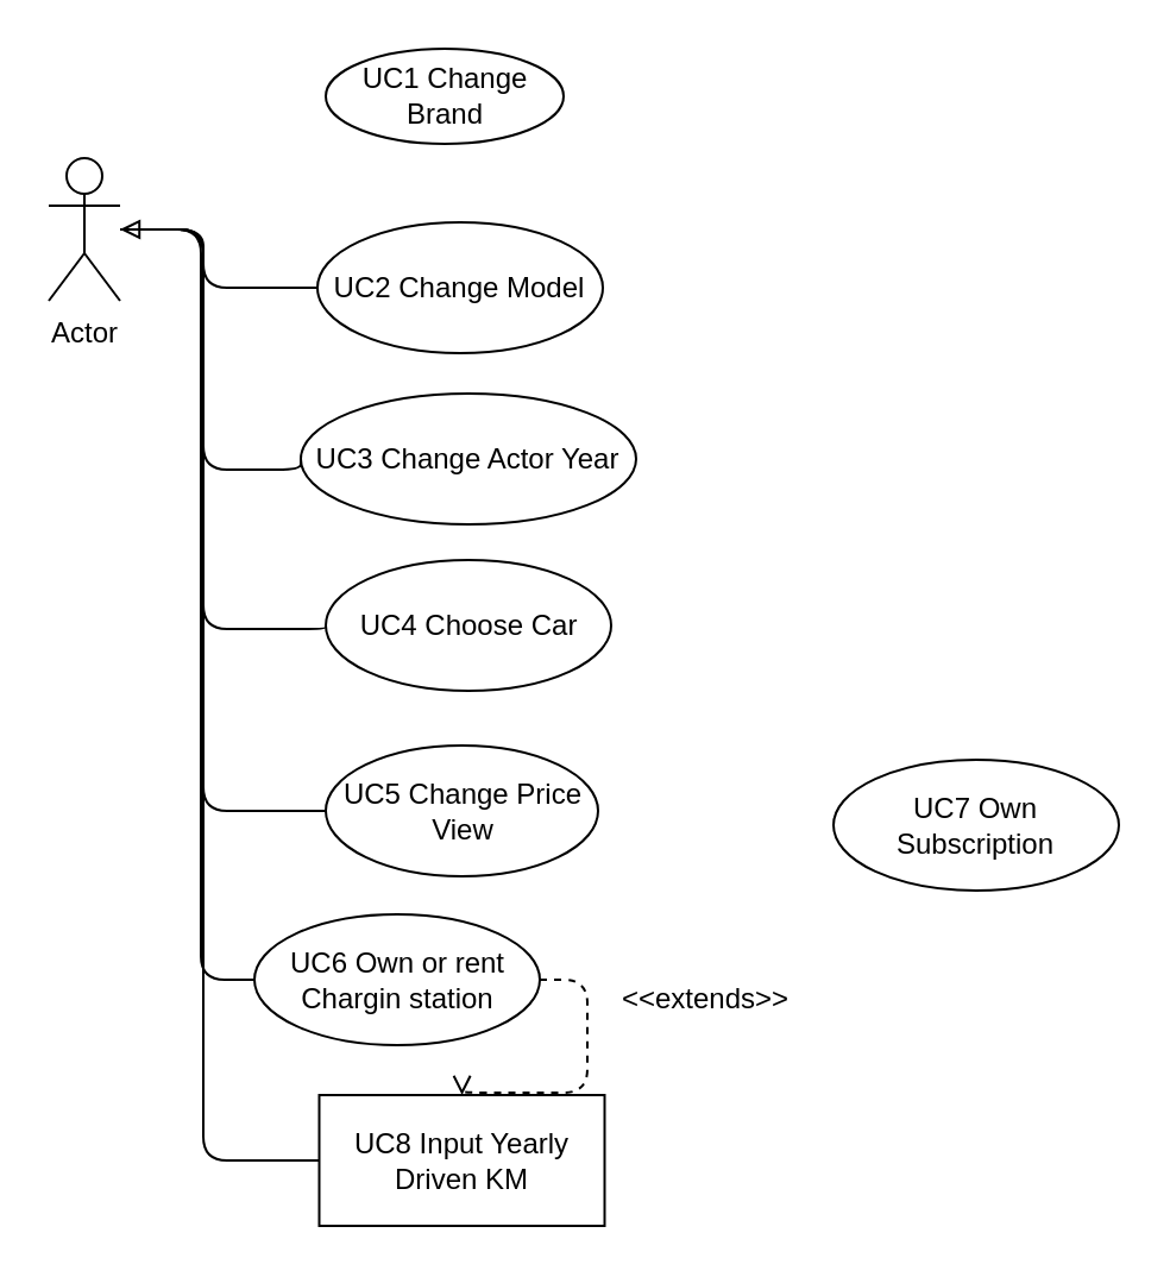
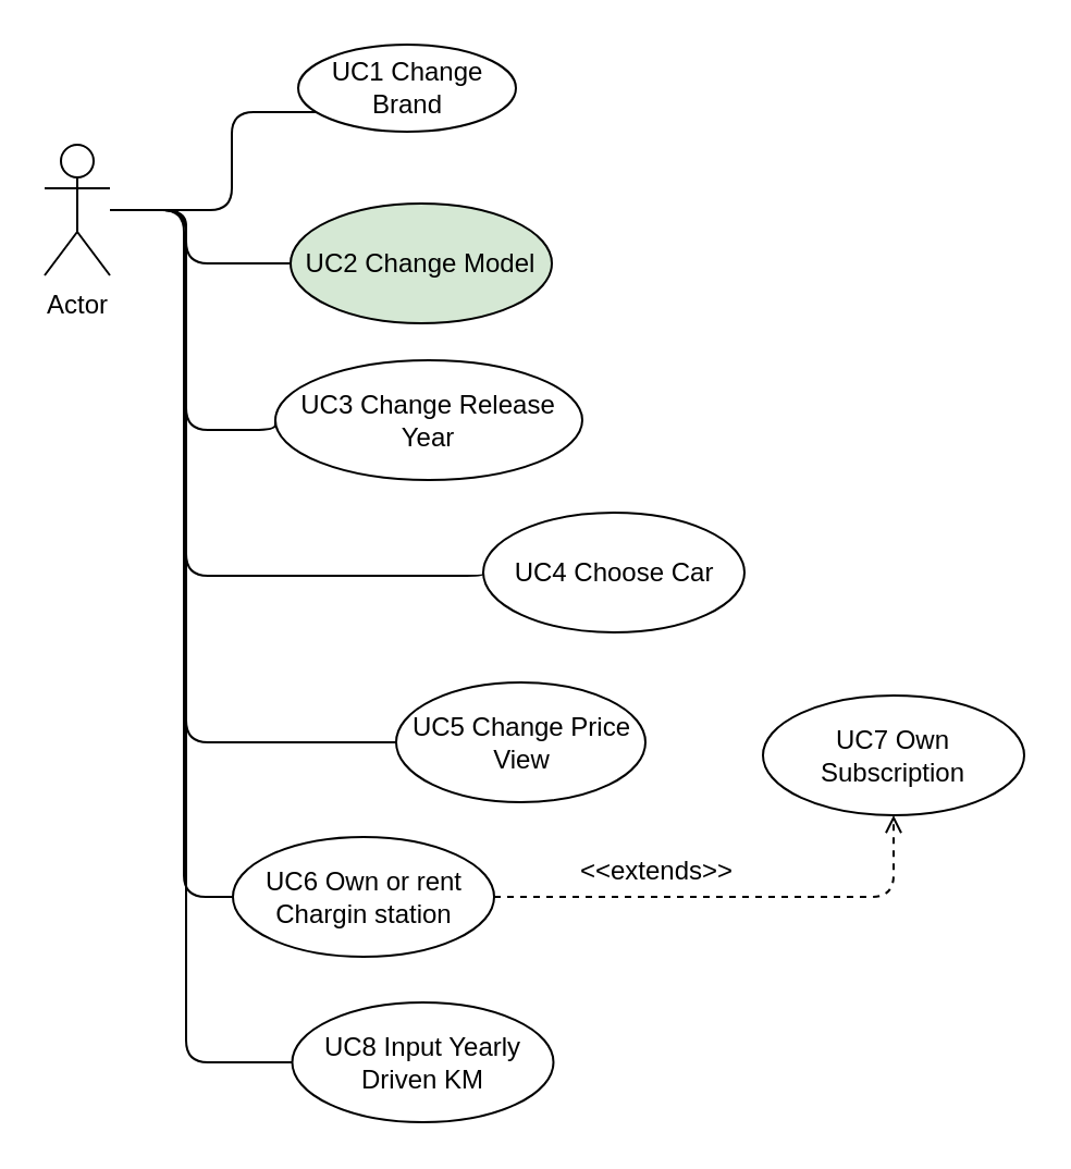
  <mxCell id="0" />
  <mxCell id="1" parent="0" />
+ <mxCell id="2" style="edgeStyle=orthogonalEdgeStyle;orthogonalLoop=1;jettySize=auto;html=1;endArrow=none;endFill=0;rounded=1;" edge="1" parent="1" source="3" target="4"><mxGeometry relative="1" as="geometry"><Array as="points"><mxPoint x="106" y="96" /><mxPoint x="106" y="51" /></Array></mxGeometry></mxCell>
  <mxCell id="3" value="Actor" style="shape=umlActor;verticalLabelPosition=bottom;verticalAlign=top;html=1;outlineConnect=0;" vertex="1" parent="1"><mxGeometry x="20" y="66" width="30" height="60" as="geometry" /></mxCell>
  <mxCell id="4" value="UC1 Change Brand" style="ellipse;whiteSpace=wrap;html=1;" vertex="1" parent="1"><mxGeometry x="136.5" y="20" width="100" height="40" as="geometry" /></mxCell>
  <mxCell id="5" style="edgeStyle=orthogonalEdgeStyle;orthogonalLoop=1;jettySize=auto;html=1;exitX=0;exitY=0.5;exitDx=0;exitDy=0;endArrow=none;endFill=0;rounded=1;" edge="1" parent="1" source="6" target="3"><mxGeometry relative="1" as="geometry"><Array as="points"><mxPoint x="85" y="120" /><mxPoint x="85" y="96" /></Array></mxGeometry></mxCell>
- <mxCell id="6" value="UC2 Change Model" style="ellipse;whiteSpace=wrap;html=1;" vertex="1" parent="1"><mxGeometry x="133" y="93" width="120" height="55" as="geometry" /></mxCell>
+ <mxCell id="6" value="UC2 Change Model" style="ellipse;whiteSpace=wrap;html=1;fillColor=#d5e8d4;" vertex="1" parent="1"><mxGeometry x="133" y="93" width="120" height="55" as="geometry" /></mxCell>
  <mxCell id="7" style="edgeStyle=orthogonalEdgeStyle;orthogonalLoop=1;jettySize=auto;html=1;exitX=0;exitY=0.5;exitDx=0;exitDy=0;endArrow=none;endFill=0;rounded=1;" edge="1" parent="1" source="8" target="3"><mxGeometry relative="1" as="geometry"><Array as="points"><mxPoint x="85" y="197" /><mxPoint x="85" y="96" /></Array></mxGeometry></mxCell>
- <mxCell id="8" value="UC3 Change Actor Year" style="ellipse;whiteSpace=wrap;html=1;" vertex="1" parent="1"><mxGeometry x="126" y="165" width="141" height="55" as="geometry" /></mxCell>
+ <mxCell id="8" value="UC3 Change Release Year" style="ellipse;whiteSpace=wrap;html=1;" vertex="1" parent="1"><mxGeometry x="126" y="165" width="141" height="55" as="geometry" /></mxCell>
  <mxCell id="9" style="edgeStyle=orthogonalEdgeStyle;rounded=1;orthogonalLoop=1;jettySize=auto;html=1;exitX=0;exitY=0.5;exitDx=0;exitDy=0;endArrow=none;endFill=0;" edge="1" parent="1" source="10" target="3"><mxGeometry relative="1" as="geometry"><Array as="points"><mxPoint x="85" y="264" /><mxPoint x="85" y="96" /></Array></mxGeometry></mxCell>
- <mxCell id="10" value="UC4 Choose Car" style="ellipse;whiteSpace=wrap;html=1;" vertex="1" parent="1"><mxGeometry x="136.5" y="235" width="120" height="55" as="geometry" /></mxCell>
+ <mxCell id="10" value="UC4 Choose Car" style="ellipse;whiteSpace=wrap;html=1;" vertex="1" parent="1"><mxGeometry x="221.5" y="235" width="120" height="55" as="geometry" /></mxCell>
  <mxCell id="11" style="edgeStyle=orthogonalEdgeStyle;rounded=1;orthogonalLoop=1;jettySize=auto;html=1;exitX=0;exitY=0.5;exitDx=0;exitDy=0;endArrow=none;endFill=0;" edge="1" parent="1" source="12" target="3"><mxGeometry relative="1" as="geometry"><Array as="points"><mxPoint x="85" y="340" /><mxPoint x="85" y="96" /></Array></mxGeometry></mxCell>
- <mxCell id="12" value="UC5 Change Price View" style="ellipse;whiteSpace=wrap;html=1;" vertex="1" parent="1"><mxGeometry x="136.5" y="313" width="114.5" height="55" as="geometry" /></mxCell>
+ <mxCell id="12" value="UC5 Change Price View" style="ellipse;whiteSpace=wrap;html=1;" vertex="1" parent="1"><mxGeometry x="181.5" y="313" width="114.5" height="55" as="geometry" /></mxCell>
  <mxCell id="13" style="edgeStyle=orthogonalEdgeStyle;rounded=1;orthogonalLoop=1;jettySize=auto;html=1;exitX=0;exitY=0.5;exitDx=0;exitDy=0;endArrow=none;endFill=0;" edge="1" parent="1" source="15" target="3"><mxGeometry relative="1" as="geometry"><Array as="points"><mxPoint x="84" y="412" /><mxPoint x="84" y="96" /></Array></mxGeometry></mxCell>
- <mxCell id="14" style="edgeStyle=orthogonalEdgeStyle;rounded=1;orthogonalLoop=1;jettySize=auto;html=1;exitX=1;exitY=0.5;exitDx=0;exitDy=0;endArrow=open;endFill=0;dashed=1;" edge="1" parent="1" source="15" target="19"><mxGeometry relative="1" as="geometry" /></mxCell>
+ <mxCell id="14" style="edgeStyle=orthogonalEdgeStyle;rounded=1;orthogonalLoop=1;jettySize=auto;html=1;exitX=1;exitY=0.5;exitDx=0;exitDy=0;endArrow=open;endFill=0;dashed=1;" edge="1" parent="1" source="15" target="16"><mxGeometry relative="1" as="geometry" /></mxCell>
  <mxCell id="15" value="UC6 Own or rent&lt;br&gt;Chargin station" style="ellipse;whiteSpace=wrap;html=1;" vertex="1" parent="1"><mxGeometry x="106.5" y="384" width="120" height="55" as="geometry" /></mxCell>
  <mxCell id="16" value="UC7 Own Subscription" style="ellipse;whiteSpace=wrap;html=1;" vertex="1" parent="1"><mxGeometry x="350" y="319" width="120" height="55" as="geometry" /></mxCell>
- <mxCell id="17" value="&amp;lt;&amp;lt;extends&amp;gt;&amp;gt;" style="text;html=1;align=center;verticalAlign=middle;resizable=0;points=[];autosize=1;strokeColor=none;fillColor=none;" vertex="1" parent="1"><mxGeometry x="251.5" y="407" width="88" height="26" as="geometry" /></mxCell>
- <mxCell id="18" style="edgeStyle=orthogonalEdgeStyle;rounded=1;orthogonalLoop=1;jettySize=auto;html=1;exitX=0;exitY=0.5;exitDx=0;exitDy=0;endArrow=block;endFill=0;" edge="1" parent="1" source="19" target="3"><mxGeometry relative="1" as="geometry"><Array as="points"><mxPoint x="85" y="488" /><mxPoint x="85" y="96" /></Array></mxGeometry></mxCell>
- <mxCell id="19" value="UC8 Input Yearly Driven KM" style="whiteSpace=wrap;html=1;rounded=0;" vertex="1" parent="1"><mxGeometry x="133.75" y="460" width="120" height="55" as="geometry" /></mxCell>
+ <mxCell id="17" value="&amp;lt;&amp;lt;extends&amp;gt;&amp;gt;" style="text;html=1;align=center;verticalAlign=middle;resizable=0;points=[];autosize=1;strokeColor=none;fillColor=none;" vertex="1" parent="1"><mxGeometry x="256.5" y="387" width="88" height="26" as="geometry" /></mxCell>
+ <mxCell id="18" style="edgeStyle=orthogonalEdgeStyle;rounded=1;orthogonalLoop=1;jettySize=auto;html=1;exitX=0;exitY=0.5;exitDx=0;exitDy=0;endArrow=none;endFill=0;" edge="1" parent="1" source="19" target="3"><mxGeometry relative="1" as="geometry"><Array as="points"><mxPoint x="85" y="488" /><mxPoint x="85" y="96" /></Array></mxGeometry></mxCell>
+ <mxCell id="19" value="UC8 Input Yearly Driven KM" style="ellipse;whiteSpace=wrap;html=1;" vertex="1" parent="1"><mxGeometry x="133.75" y="460" width="120" height="55" as="geometry" /></mxCell>
